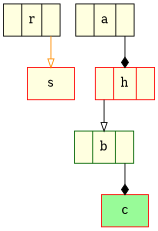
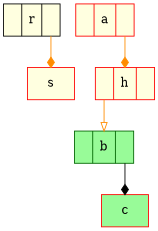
  digraph {
    rankdir=TB
    node [color=red fillcolor=lightyellow shape=record style=filled]
    edge [arrowhead=onormal color=darkorange tailport=C1]
    n1 [label=s]
    n2 [color=black label="<C0>|r|<C1>"]
    n3 [fillcolor=palegreen label=c]
-   n4 [color=darkgreen label="<C0>|b|<C1>"]
+   n4 [color=darkgreen fillcolor=palegreen label="<C0>|b|<C1>"]
    n5 [label="<C0>|h|<C1>"]
-   n6 [color=black label="<C0>|a|<C1>"]
-   n2 -> n1
+   n6 [label="<C0>|a|<C1>"]
+   n2 -> n1 [arrowhead=diamond]
    n4 -> n3 [arrowhead=diamond color=black]
-   n5 -> n4 [color=black tailport=C0]
-   n6 -> n5 [arrowhead=diamond color=black]
+   n5 -> n4 [tailport=C0]
+   n6 -> n5 [arrowhead=diamond]
  }
